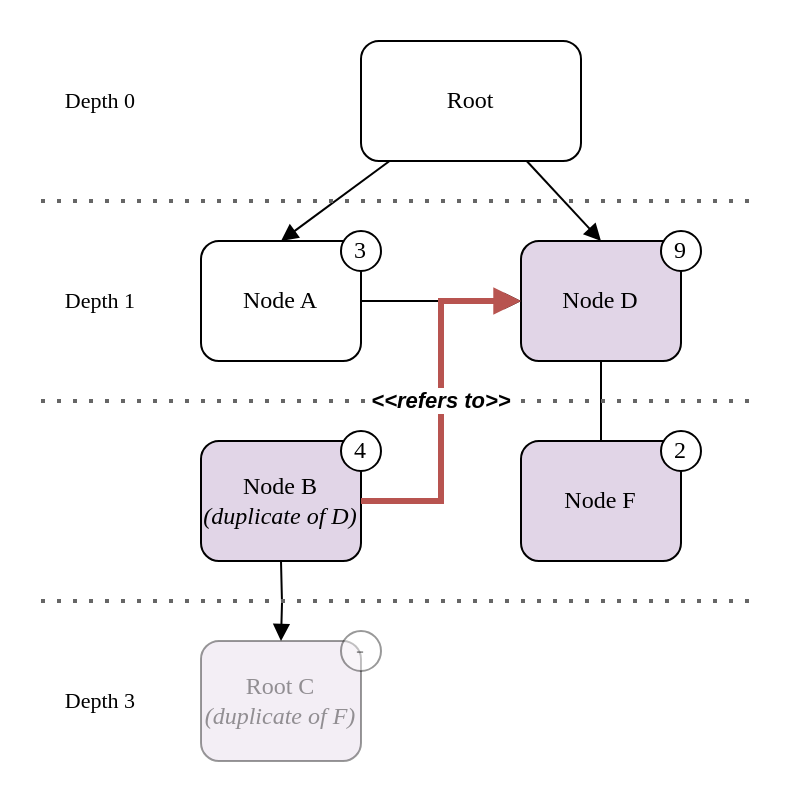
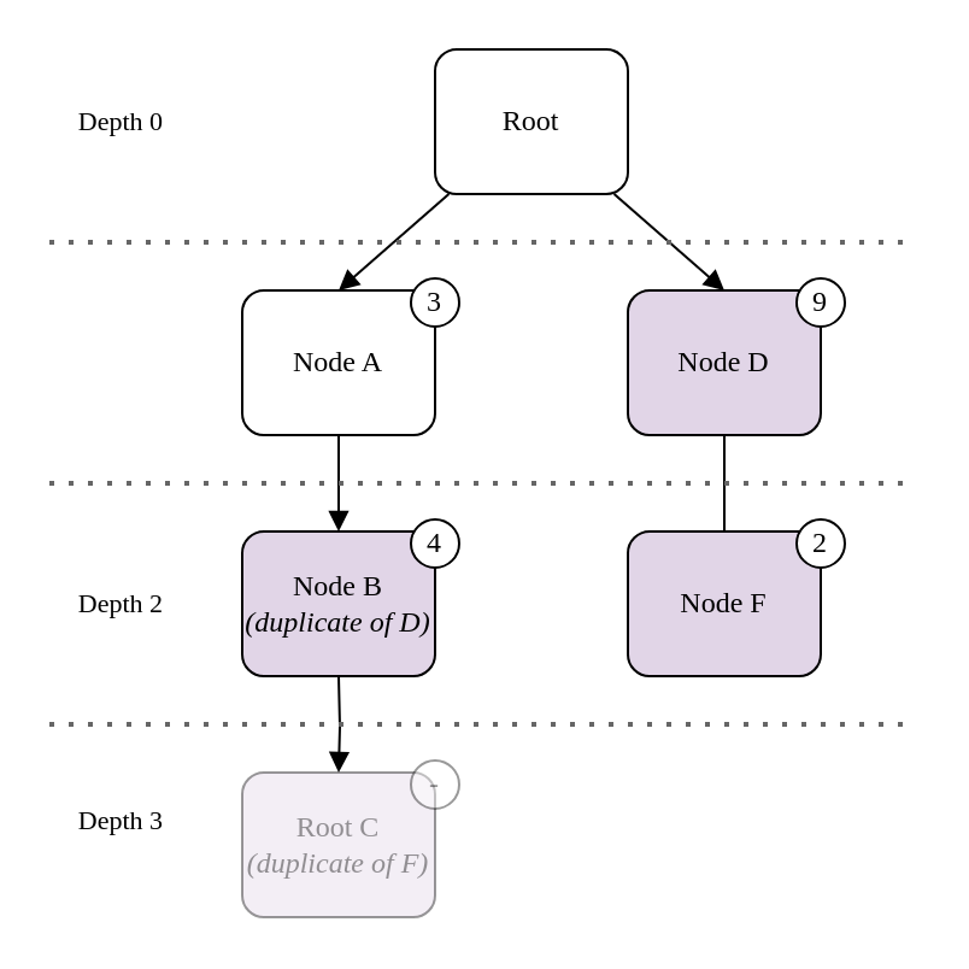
  <mxCell id="0" />
  <mxCell id="1" parent="0" />
  <mxCell id="2" style="shape=connector;rounded=0;orthogonalLoop=1;jettySize=auto;html=1;entryX=0.5;entryY=0;entryDx=0;entryDy=0;strokeColor=default;align=center;verticalAlign=middle;fontFamily=Times New Roman;fontSize=11;fontColor=default;labelBackgroundColor=default;endArrow=block;endFill=1;" parent="1" source="4" target="6" edge="1"><mxGeometry relative="1" as="geometry" /></mxCell>
  <mxCell id="3" style="shape=connector;rounded=0;orthogonalLoop=1;jettySize=auto;html=1;entryX=0.5;entryY=0;entryDx=0;entryDy=0;strokeColor=default;align=center;verticalAlign=middle;fontFamily=Times New Roman;fontSize=11;fontColor=default;labelBackgroundColor=default;endArrow=block;endFill=1;" parent="1" source="4" target="8" edge="1"><mxGeometry relative="1" as="geometry" /></mxCell>
- <mxCell id="4" value="Root" style="rounded=1;whiteSpace=wrap;html=1;fontFamily=Times New Roman;" parent="1" vertex="1"><mxGeometry x="180" y="20" width="110" height="60" as="geometry" /></mxCell>
- <mxCell id="5" value="" style="edgeStyle=orthogonalEdgeStyle;rounded=0;orthogonalLoop=1;jettySize=auto;html=1;endArrow=block;endFill=1;fontFamily=Times New Roman;" parent="1" source="6" target="8" edge="1"><mxGeometry relative="1" as="geometry" /></mxCell>
+ <mxCell id="4" value="Root" style="rounded=1;whiteSpace=wrap;html=1;fontFamily=Times New Roman;" parent="1" vertex="1"><mxGeometry x="180" y="20" width="80" height="60" as="geometry" /></mxCell>
+ <mxCell id="5" value="" style="edgeStyle=orthogonalEdgeStyle;rounded=0;orthogonalLoop=1;jettySize=auto;html=1;endArrow=block;endFill=1;fontFamily=Times New Roman;" parent="1" source="6" target="9" edge="1"><mxGeometry relative="1" as="geometry" /></mxCell>
  <mxCell id="6" value="Node A" style="rounded=1;whiteSpace=wrap;html=1;fontFamily=Times New Roman;" parent="1" vertex="1"><mxGeometry x="100" y="120" width="80" height="60" as="geometry" /></mxCell>
  <mxCell id="7" value="" style="edgeStyle=orthogonalEdgeStyle;rounded=0;orthogonalLoop=1;jettySize=auto;html=1;endArrow=none;endFill=1;fontFamily=Times New Roman;" parent="1" source="8" target="16" edge="1"><mxGeometry relative="1" as="geometry" /></mxCell>
  <mxCell id="8" value="Node D" style="rounded=1;whiteSpace=wrap;html=1;fontFamily=Times New Roman;fillColor=#e1d5e7;strokeColor=default;" parent="1" vertex="1"><mxGeometry x="260" y="120" width="80" height="60" as="geometry" /></mxCell>
  <mxCell id="9" value="Node B&lt;div&gt;&lt;i&gt;(duplicate of D)&lt;/i&gt;&lt;/div&gt;" style="rounded=1;whiteSpace=wrap;html=1;fontFamily=Times New Roman;strokeColor=default;fillColor=#e1d5e7;" parent="1" vertex="1"><mxGeometry x="100" y="220" width="80" height="60" as="geometry" /></mxCell>
  <mxCell id="10" value="" style="endArrow=none;dashed=1;html=1;dashPattern=1 3;strokeWidth=2;rounded=0;align=center;verticalAlign=middle;fontFamily=Times New Roman;fontSize=11;fontColor=default;labelBackgroundColor=default;edgeStyle=orthogonalEdgeStyle;fillColor=#f5f5f5;strokeColor=#666666;" parent="1" edge="1"><mxGeometry width="50" height="50" relative="1" as="geometry"><mxPoint x="20" y="200" as="sourcePoint" /><mxPoint x="380" y="200" as="targetPoint" /></mxGeometry></mxCell>
- <mxCell id="11" value="&amp;lt;&amp;lt;refers to&amp;gt;&amp;gt;" style="rounded=0;orthogonalLoop=1;jettySize=auto;html=1;entryX=0;entryY=0.5;entryDx=0;entryDy=0;exitX=1;exitY=0.5;exitDx=0;exitDy=0;fillColor=#f8cecc;strokeColor=#b85450;endArrow=block;endFill=1;endSize=6;startSize=6;strokeWidth=3;edgeStyle=orthogonalEdgeStyle;fontStyle=3" edge="1" parent="1" source="9" target="8"><mxGeometry relative="1" as="geometry" /></mxCell>
- <mxCell id="12" value="Depth 1" style="text;html=1;align=center;verticalAlign=middle;whiteSpace=wrap;rounded=0;fontFamily=Times New Roman;fontSize=11;fontColor=default;labelBackgroundColor=default;" parent="1" vertex="1"><mxGeometry x="20" y="135" width="60" height="30" as="geometry" /></mxCell>
+ <mxCell id="13" value="Depth 2" style="text;html=1;align=center;verticalAlign=middle;whiteSpace=wrap;rounded=0;fontFamily=Times New Roman;fontSize=11;fontColor=default;labelBackgroundColor=default;" parent="1" vertex="1"><mxGeometry x="20" y="235" width="60" height="30" as="geometry" /></mxCell>
  <mxCell id="14" value="Depth 0" style="text;html=1;align=center;verticalAlign=middle;whiteSpace=wrap;rounded=0;fontFamily=Times New Roman;fontSize=11;fontColor=default;labelBackgroundColor=default;" parent="1" vertex="1"><mxGeometry x="20" y="35" width="60" height="30" as="geometry" /></mxCell>
  <mxCell id="15" value="" style="endArrow=none;dashed=1;html=1;dashPattern=1 3;strokeWidth=2;rounded=0;align=center;verticalAlign=middle;fontFamily=Times New Roman;fontSize=11;fontColor=default;labelBackgroundColor=default;edgeStyle=orthogonalEdgeStyle;fillColor=#f5f5f5;strokeColor=#666666;" parent="1" edge="1"><mxGeometry width="50" height="50" relative="1" as="geometry"><mxPoint x="20" y="100" as="sourcePoint" /><mxPoint x="380" y="100" as="targetPoint" /></mxGeometry></mxCell>
  <mxCell id="16" value="Node F" style="rounded=1;whiteSpace=wrap;html=1;fontFamily=Times New Roman;fillColor=#e1d5e7;strokeColor=default;" parent="1" vertex="1"><mxGeometry x="260" y="220" width="80" height="60" as="geometry" /></mxCell>
  <mxCell id="17" value="" style="edgeStyle=orthogonalEdgeStyle;rounded=0;orthogonalLoop=1;jettySize=auto;html=1;endArrow=block;endFill=1;fontFamily=Times New Roman;" parent="1" target="18" edge="1"><mxGeometry relative="1" as="geometry"><mxPoint x="140" y="280" as="sourcePoint" /></mxGeometry></mxCell>
  <mxCell id="18" value="Root C&lt;br&gt;&lt;i&gt;(duplicate of F)&lt;/i&gt;" style="rounded=1;whiteSpace=wrap;html=1;fontFamily=Times New Roman;opacity=40;textOpacity=40;fillColor=#e1d5e7;strokeColor=default;" parent="1" vertex="1"><mxGeometry x="100" y="320" width="80" height="60" as="geometry" /></mxCell>
  <mxCell id="19" value="" style="endArrow=none;dashed=1;html=1;dashPattern=1 3;strokeWidth=2;rounded=0;align=center;verticalAlign=middle;fontFamily=Times New Roman;fontSize=11;fontColor=default;labelBackgroundColor=default;edgeStyle=orthogonalEdgeStyle;fillColor=#f5f5f5;strokeColor=#666666;" parent="1" edge="1"><mxGeometry width="50" height="50" relative="1" as="geometry"><mxPoint x="20" y="300" as="sourcePoint" /><mxPoint x="380" y="300" as="targetPoint" /></mxGeometry></mxCell>
- <mxCell id="20" value="Depth 3" style="text;html=1;align=center;verticalAlign=middle;whiteSpace=wrap;rounded=0;fontFamily=Times New Roman;fontSize=11;fontColor=default;labelBackgroundColor=default;" parent="1" vertex="1"><mxGeometry x="20" y="335" width="60" height="30" as="geometry" /></mxCell>
+ <mxCell id="20" value="Depth 3" style="text;html=1;align=center;verticalAlign=middle;whiteSpace=wrap;rounded=0;fontFamily=Times New Roman;fontSize=11;fontColor=default;labelBackgroundColor=default;" parent="1" vertex="1"><mxGeometry x="20" y="325" width="60" height="30" as="geometry" /></mxCell>
  <mxCell id="21" value="3" style="ellipse;whiteSpace=wrap;html=1;aspect=fixed;fontFamily=Times New Roman;" vertex="1" parent="1"><mxGeometry x="170" y="115" width="20" height="20" as="geometry" /></mxCell>
  <mxCell id="22" value="9" style="ellipse;whiteSpace=wrap;html=1;aspect=fixed;fontFamily=Times New Roman;" vertex="1" parent="1"><mxGeometry x="330" y="115" width="20" height="20" as="geometry" /></mxCell>
  <mxCell id="23" value="2" style="ellipse;whiteSpace=wrap;html=1;aspect=fixed;fontFamily=Times New Roman;" vertex="1" parent="1"><mxGeometry x="330" y="215" width="20" height="20" as="geometry" /></mxCell>
  <mxCell id="24" value="4" style="ellipse;whiteSpace=wrap;html=1;aspect=fixed;fontFamily=Times New Roman;" vertex="1" parent="1"><mxGeometry x="170" y="215" width="20" height="20" as="geometry" /></mxCell>
  <mxCell id="25" value="-" style="ellipse;whiteSpace=wrap;html=1;aspect=fixed;fontFamily=Times New Roman;textOpacity=40;opacity=40;" vertex="1" parent="1"><mxGeometry x="170" y="315" width="20" height="20" as="geometry" /></mxCell>
